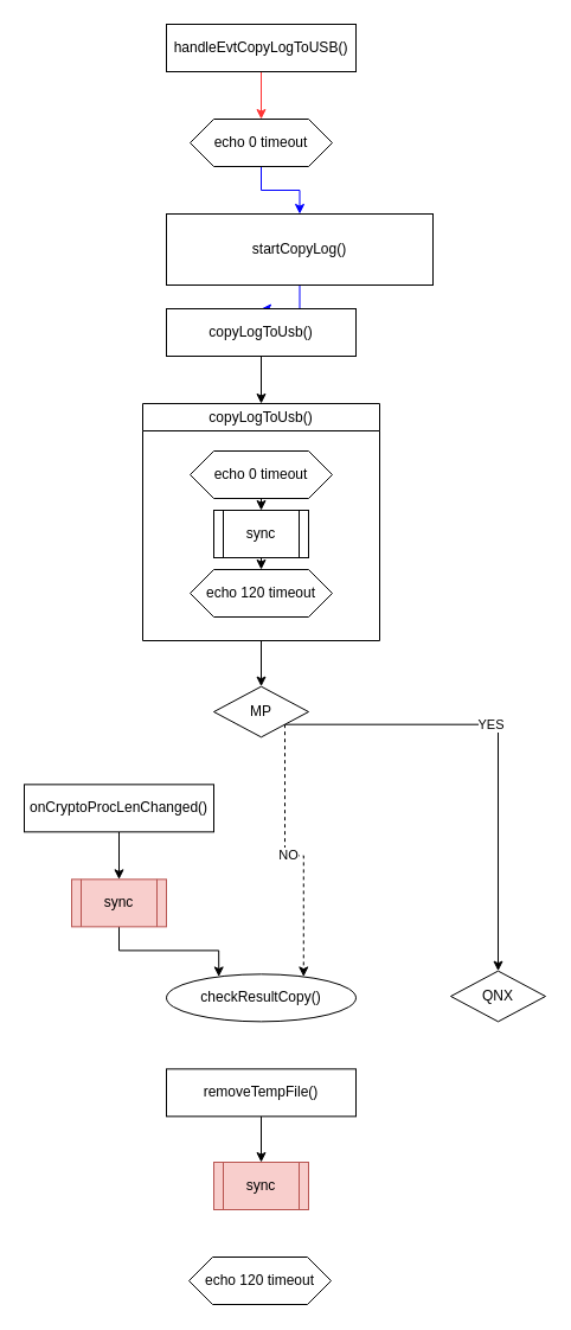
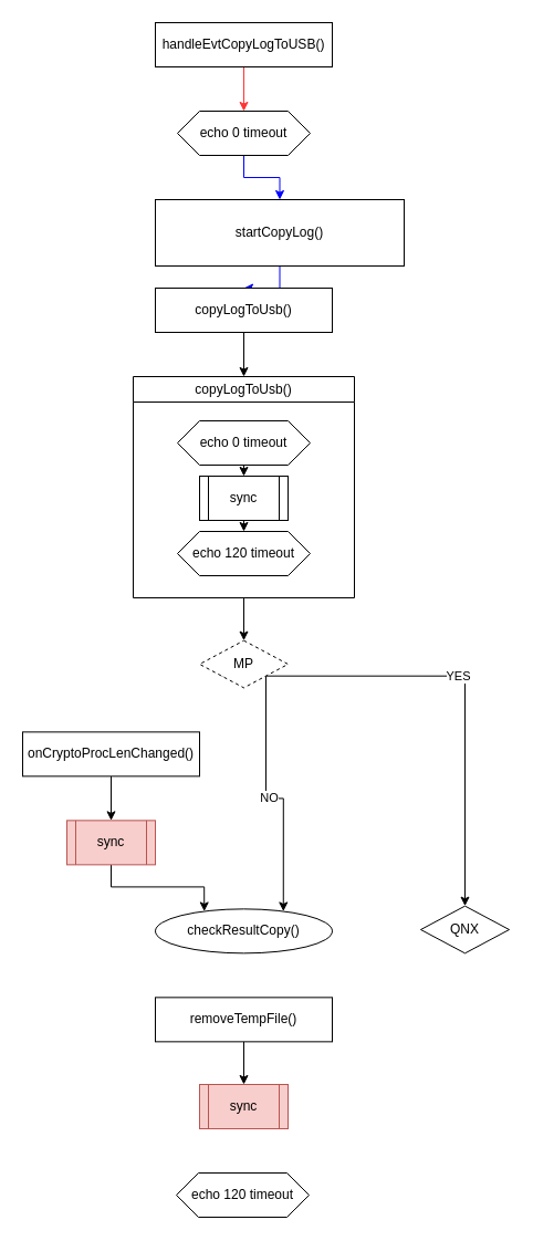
  <mxCell id="0" />
  <mxCell id="1" parent="0" />
  <mxCell id="2" value="" style="edgeStyle=orthogonalEdgeStyle;rounded=0;orthogonalLoop=1;jettySize=auto;html=1;fillColor=#f8cecc;strokeColor=#FF3333;" edge="1" parent="1" source="3" target="7"><mxGeometry relative="1" as="geometry" /></mxCell>
  <mxCell id="3" value="handleEvtCopyLogToUSB()" style="rounded=0;whiteSpace=wrap;html=1;" vertex="1" parent="1"><mxGeometry x="140" y="20" width="160" height="40" as="geometry" /></mxCell>
  <mxCell id="4" value="" style="edgeStyle=orthogonalEdgeStyle;rounded=0;orthogonalLoop=1;jettySize=auto;html=1;strokeColor=#0000FF;" edge="1" parent="1" source="5" target="12"><mxGeometry relative="1" as="geometry" /></mxCell>
  <mxCell id="5" value="startCopyLog()" style="rounded=0;whiteSpace=wrap;html=1;" vertex="1" parent="1"><mxGeometry x="140" y="180" width="225" height="60" as="geometry" /></mxCell>
  <mxCell id="6" value="" style="edgeStyle=orthogonalEdgeStyle;rounded=0;orthogonalLoop=1;jettySize=auto;html=1;strokeColor=#0000FF;" edge="1" parent="1" source="7" target="5"><mxGeometry relative="1" as="geometry" /></mxCell>
  <mxCell id="7" value="echo 0 timeout" style="shape=hexagon;perimeter=hexagonPerimeter2;whiteSpace=wrap;html=1;fixedSize=1;" vertex="1" parent="1"><mxGeometry x="160" y="100" width="120" height="40" as="geometry" /></mxCell>
  <mxCell id="8" value="YES" style="edgeStyle=orthogonalEdgeStyle;rounded=0;orthogonalLoop=1;jettySize=auto;html=1;exitX=0;exitY=1;exitDx=0;exitDy=0;" edge="1" parent="1" source="10" target="29"><mxGeometry relative="1" as="geometry" /></mxCell>
- <mxCell id="9" value="NO" style="edgeStyle=orthogonalEdgeStyle;rounded=0;orthogonalLoop=1;jettySize=auto;html=1;exitX=1;exitY=1;exitDx=0;exitDy=0;entryX=0.75;entryY=0;entryDx=0;entryDy=0;dashed=1;" edge="1" parent="1" source="10" target="19"><mxGeometry relative="1" as="geometry" /></mxCell>
- <mxCell id="10" value="MP" style="rhombus;whiteSpace=wrap;html=1;fontSize=12;" vertex="1" parent="1"><mxGeometry x="180" y="578.65" width="80" height="42.7" as="geometry" /></mxCell>
+ <mxCell id="9" value="NO" style="edgeStyle=orthogonalEdgeStyle;rounded=0;orthogonalLoop=1;jettySize=auto;html=1;exitX=1;exitY=1;exitDx=0;exitDy=0;entryX=0.75;entryY=0;entryDx=0;entryDy=0;" edge="1" parent="1" source="10" target="19"><mxGeometry relative="1" as="geometry" /></mxCell>
+ <mxCell id="10" value="MP" style="rhombus;whiteSpace=wrap;html=1;fontSize=12;dashed=1;" vertex="1" parent="1"><mxGeometry x="180" y="578.65" width="80" height="42.7" as="geometry" /></mxCell>
  <mxCell id="11" style="edgeStyle=orthogonalEdgeStyle;rounded=0;orthogonalLoop=1;jettySize=auto;html=1;entryX=0.5;entryY=0;entryDx=0;entryDy=0;" edge="1" parent="1" source="12" target="23"><mxGeometry relative="1" as="geometry" /></mxCell>
  <mxCell id="12" value="copyLogToUsb()" style="rounded=0;whiteSpace=wrap;html=1;" vertex="1" parent="1"><mxGeometry x="140" y="260" width="160" height="40" as="geometry" /></mxCell>
  <mxCell id="13" value="" style="edgeStyle=orthogonalEdgeStyle;rounded=0;orthogonalLoop=1;jettySize=auto;html=1;" edge="1" parent="1" source="14" target="20"><mxGeometry relative="1" as="geometry" /></mxCell>
  <mxCell id="14" value="removeTempFile()" style="rounded=0;whiteSpace=wrap;html=1;" vertex="1" parent="1"><mxGeometry x="140" y="901.35" width="160" height="40" as="geometry" /></mxCell>
  <mxCell id="15" value="" style="edgeStyle=orthogonalEdgeStyle;rounded=0;orthogonalLoop=1;jettySize=auto;html=1;" edge="1" parent="1" source="16" target="18"><mxGeometry relative="1" as="geometry" /></mxCell>
  <mxCell id="16" value="onCryptoProcLenChanged()" style="rounded=0;whiteSpace=wrap;html=1;" vertex="1" parent="1"><mxGeometry x="20" y="661.35" width="160" height="40" as="geometry" /></mxCell>
  <mxCell id="17" style="edgeStyle=orthogonalEdgeStyle;rounded=0;orthogonalLoop=1;jettySize=auto;html=1;entryX=0.25;entryY=0;entryDx=0;entryDy=0;" edge="1" parent="1" source="18" target="19"><mxGeometry relative="1" as="geometry" /></mxCell>
  <mxCell id="18" value="sync" style="shape=process;whiteSpace=wrap;html=1;backgroundOutline=1;fillColor=#f8cecc;strokeColor=#b85450;" vertex="1" parent="1"><mxGeometry x="60" y="741.35" width="80" height="40" as="geometry" /></mxCell>
  <mxCell id="19" value="checkResultCopy()" style="ellipse;whiteSpace=wrap;html=1;" vertex="1" parent="1"><mxGeometry x="140" y="821.35" width="160" height="40" as="geometry" /></mxCell>
  <mxCell id="20" value="sync" style="shape=process;whiteSpace=wrap;html=1;backgroundOutline=1;fillColor=#f8cecc;strokeColor=#b85450;" vertex="1" parent="1"><mxGeometry x="180" y="980" width="80" height="40" as="geometry" /></mxCell>
  <mxCell id="21" value="echo 120 timeout" style="shape=hexagon;perimeter=hexagonPerimeter2;whiteSpace=wrap;html=1;fixedSize=1;" vertex="1" parent="1"><mxGeometry x="159" y="1060" width="120" height="40" as="geometry" /></mxCell>
  <mxCell id="22" style="edgeStyle=orthogonalEdgeStyle;rounded=0;orthogonalLoop=1;jettySize=auto;html=1;exitX=0.5;exitY=1;exitDx=0;exitDy=0;entryX=0.5;entryY=0;entryDx=0;entryDy=0;" edge="1" parent="1" source="23" target="10"><mxGeometry relative="1" as="geometry" /></mxCell>
  <mxCell id="23" value="&lt;span style=&quot;font-weight: 400;&quot;&gt;copyLogToUsb()&lt;/span&gt;" style="swimlane;whiteSpace=wrap;html=1;" vertex="1" parent="1"><mxGeometry x="120" y="340" width="200" height="200" as="geometry" /></mxCell>
  <mxCell id="24" style="edgeStyle=orthogonalEdgeStyle;rounded=0;orthogonalLoop=1;jettySize=auto;html=1;exitX=0.5;exitY=1;exitDx=0;exitDy=0;entryX=0.5;entryY=0;entryDx=0;entryDy=0;" edge="1" parent="23" source="25" target="27"><mxGeometry relative="1" as="geometry" /></mxCell>
  <mxCell id="25" value="echo 0 timeout" style="shape=hexagon;perimeter=hexagonPerimeter2;whiteSpace=wrap;html=1;fixedSize=1;" vertex="1" parent="23"><mxGeometry x="40" y="40.0" width="120" height="40" as="geometry" /></mxCell>
  <mxCell id="26" style="edgeStyle=orthogonalEdgeStyle;rounded=0;orthogonalLoop=1;jettySize=auto;html=1;exitX=0.5;exitY=1;exitDx=0;exitDy=0;entryX=0.5;entryY=0;entryDx=0;entryDy=0;" edge="1" parent="23" source="27" target="28"><mxGeometry relative="1" as="geometry" /></mxCell>
  <mxCell id="27" value="sync" style="shape=process;whiteSpace=wrap;html=1;backgroundOutline=1;" vertex="1" parent="23"><mxGeometry x="60" y="90" width="80" height="40" as="geometry" /></mxCell>
  <mxCell id="28" value="echo 120 timeout" style="shape=hexagon;perimeter=hexagonPerimeter2;whiteSpace=wrap;html=1;fixedSize=1;" vertex="1" parent="23"><mxGeometry x="40" y="140" width="120" height="40" as="geometry" /></mxCell>
  <mxCell id="29" value="QNX" style="rhombus;whiteSpace=wrap;html=1;fontSize=12;" vertex="1" parent="1"><mxGeometry x="380" y="818.65" width="80" height="42.7" as="geometry" /></mxCell>
